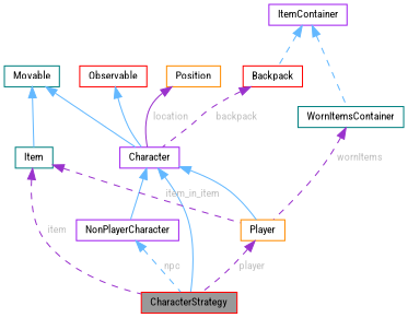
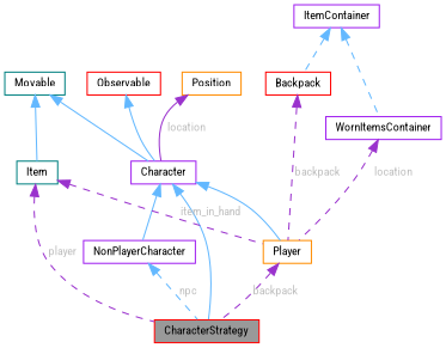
  digraph {
    fontname="Roboto Condensed"
    node [color=red fillcolor=white fontname="Roboto Condensed" fontsize=10 shape=box style=filled]
    edge [color=steelblue1 dir=back fontname="Roboto Condensed" fontsize=10 labelfontname=Helvetica labelfontsize=10 style=dashed]
    n1 [fillcolor=grey60 fontcolor=black height=0.2 label=CharacterStrategy width=0.4]
    n2 [color=purple height=0.2 label=Character width=0.4]
    n3 [color=darkorange height=0.2 label=Player width=0.4]
    n4 [color=purple height=0.2 label=NonPlayerCharacter width=0.4]
    n5 [color=teal height=0.2 label=Movable width=0.4]
    n6 [color=teal height=0.2 label=Item width=0.4]
    n7 [height=0.2 label=Observable width=0.4]
    n8 [color=darkorange height=0.2 label=Position width=0.4]
    n9 [height=0.2 label=Backpack width=0.4]
    n10 [color=purple height=0.2 label=ItemContainer width=0.4]
-   n11 [color=teal height=0.2 label=WornItemsContainer width=0.4]
+   n11 [color=purple height=0.2 label=WornItemsContainer width=0.4]
    n2 -> n1 [style=solid]
    n2 -> n3 [style=solid]
    n2 -> n4 [style=solid]
-   n3 -> n1 [color=darkorchid3 fontcolor=grey label=" player"]
+   n3 -> n1 [color=darkorchid3 fontcolor=grey label=" backpack"]
    n4 -> n1 [fontcolor=grey label=" npc"]
    n5 -> n2 [style=solid]
    n5 -> n6 [style=solid]
-   n6 -> n1 [color=darkorchid3 fontcolor=grey label=" item"]
-   n6 -> n3 [color=darkorchid3 fontcolor=grey label=" item_in_item"]
+   n6 -> n1 [color=darkorchid3 fontcolor=grey label=" player"]
+   n6 -> n3 [color=darkorchid3 fontcolor=grey label=" item_in_hand"]
    n7 -> n2 [style=solid]
    n8 -> n2 [color=darkorchid3 fontcolor=grey label=" location" style=solid]
-   n9 -> n2 [color=darkorchid3 fontcolor=grey label=" backpack"]
+   n9 -> n3 [color=darkorchid3 fontcolor=grey label=" backpack"]
    n10 -> n9
    n10 -> n11
-   n11 -> n3 [color=darkorchid3 fontcolor=grey label=" wornItems"]
+   n11 -> n3 [color=darkorchid3 fontcolor=grey label=" location"]
  }
